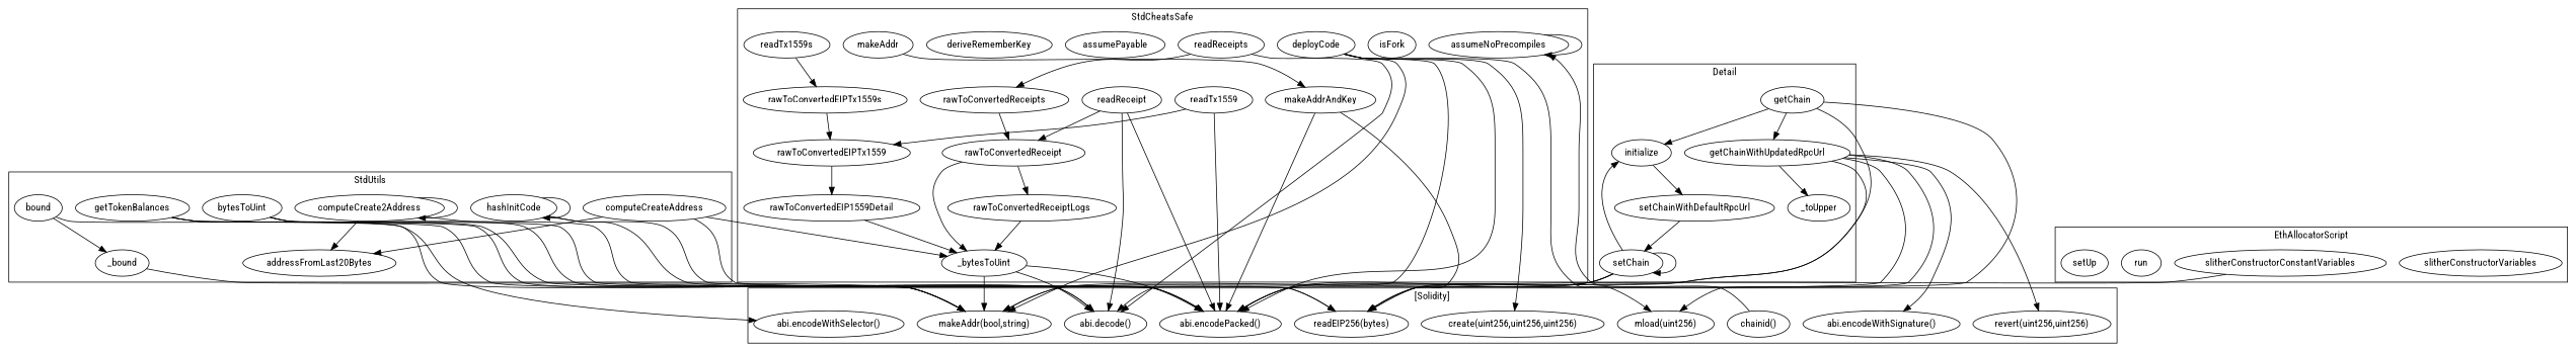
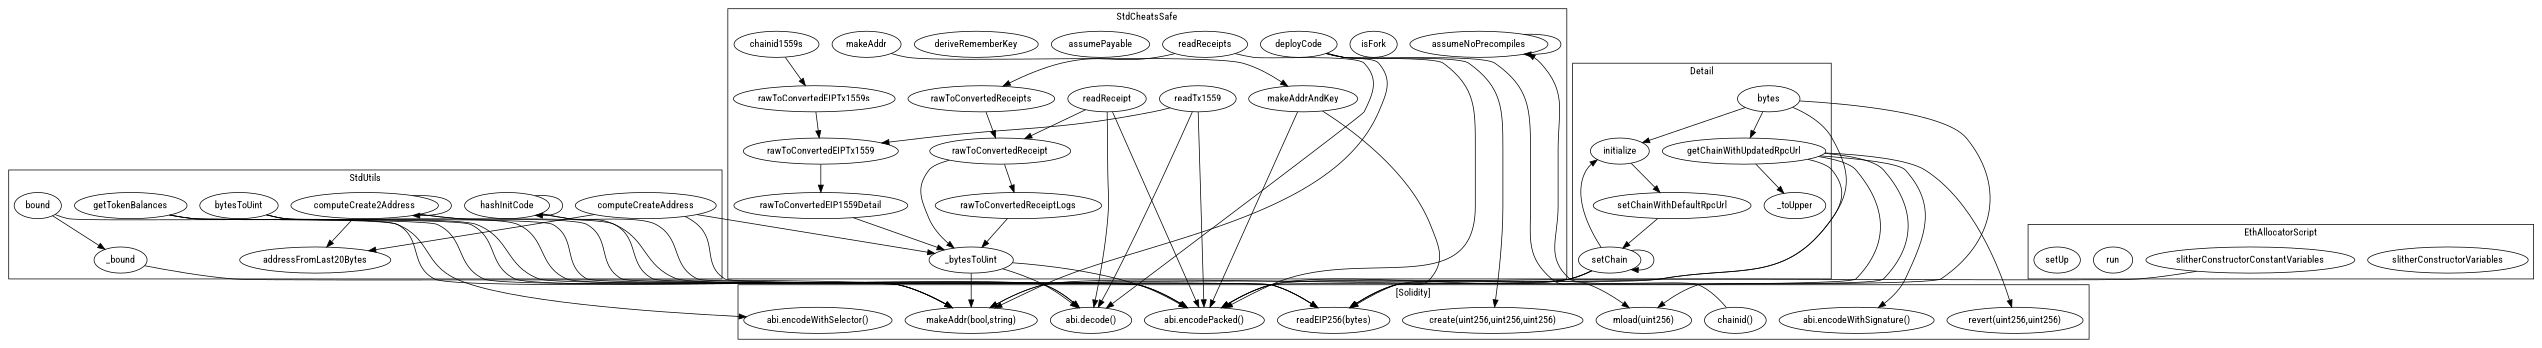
  strict digraph {
    fontname="Roboto Condensed"
    node [fontname="Roboto Condensed"]
    edge [fontname="Roboto Condensed"]
    n1 [label=bytesToUint]
    n2 [label=addressFromLast20Bytes]
    n3 [label=_bound]
    n4 [label=computeCreateAddress]
    n5 [label=bound]
    n6 [label=hashInitCode]
    n7 [label=getTokenBalances]
    n8 [label=computeCreate2Address]
    n9 [label=_toUpper]
    n10 [label=setChain]
    n11 [label=initialize]
    n12 [label=setChainWithDefaultRpcUrl]
    n13 [label=getChainWithUpdatedRpcUrl]
-   n14 [label=getChain]
+   n14 [label=bytes]
    n15 [label=assumeNoPrecompiles]
    n16 [label=_bytesToUint]
    n17 [label=isFork]
    n18 [label=rawToConvertedEIP1559Detail]
    n19 [label=rawToConvertedEIPTx1559s]
    n20 [label=rawToConvertedEIPTx1559]
    n21 [label=readReceipts]
    n22 [label=rawToConvertedReceipts]
    n23 [label=rawToConvertedReceipt]
    n24 [label=makeAddrAndKey]
    n25 [label=rawToConvertedReceiptLogs]
    n26 [label=deployCode]
    n27 [label=assumePayable]
    n28 [label=readReceipt]
    n29 [label=deriveRememberKey]
    n30 [label=makeAddr]
    n31 [label=readTx1559]
-   n32 [label=readTx1559s]
+   n32 [label=chainid1559s]
    n33 [label=slitherConstructorVariables]
    n34 [label=slitherConstructorConstantVariables]
    n35 [label=run]
    n36 [label=setUp]
    n37 [label="makeAddr(bool,string)"]
    "abi.encodePacked()"
    "abi.decode()"
    n40 [label="readEIP256(bytes)"]
    "abi.encodeWithSelector()"
    "abi.encodeWithSignature()"
    "mload(uint256)"
    "revert(uint256,uint256)"
    "chainid()"
    "create(uint256,uint256,uint256)"
    subgraph cluster_1 {
      label=StdUtils
      n1
      n2
      n3
      n4
      n5
      n6
      n7
      n8
    }
    subgraph cluster_2 {
      label=Detail
      n9
      n10
      n11
      n12
      n13
      n14
    }
    subgraph cluster_3 {
      label=StdCheatsSafe
      n15
      n16
      n17
      n18
      n19
      n20
      n21
      n22
      n23
      n24
      n25
      n26
      n27
      n28
      n29
      n30
      n31
      n32
    }
    subgraph cluster_4 {
      label=EthAllocatorScript
      n33
      n34
      n35
      n36
    }
    subgraph cluster_5 {
      label="[Solidity]"
      n37
      "abi.encodePacked()"
      "abi.decode()"
      n40
      "abi.encodeWithSelector()"
      "abi.encodeWithSignature()"
      "mload(uint256)"
      "revert(uint256,uint256)"
      "chainid()"
      "create(uint256,uint256,uint256)"
    }
    n1 -> n37
    n1 -> "abi.encodePacked()"
    n1 -> "abi.decode()"
    n3 -> n37
    n4 -> n2
    n4 -> n16
    n4 -> n40
    n5 -> n3
    n5 -> n37
    n6 -> n6
    n6 -> "abi.encodePacked()"
    n6 -> n40
    n7 -> n37
    n7 -> "abi.decode()"
    n7 -> "abi.encodeWithSelector()"
    n8 -> n2
    n8 -> n8
    n8 -> "abi.encodePacked()"
+   n8 -> n40
    n10 -> n10
    n10 -> n11
    n10 -> n37
    n10 -> "abi.encodePacked()"
    n10 -> n40
    n11 -> n12
    n12 -> n10
    n13 -> n9
    n13 -> "abi.encodePacked()"
    n13 -> n40
    n13 -> "abi.encodeWithSignature()"
    n13 -> "mload(uint256)"
    n13 -> "revert(uint256,uint256)"
    n14 -> n11
    n14 -> n13
    n14 -> n37
    n14 -> "abi.encodePacked()"
    n15 -> n15
    n16 -> n37
    n16 -> "abi.encodePacked()"
    n16 -> "abi.decode()"
    n18 -> n16
    n19 -> n20
    n20 -> n18
    n21 -> n22
    n21 -> "abi.decode()"
    n22 -> n23
    n23 -> n16
    n23 -> n25
    n24 -> "abi.encodePacked()"
    n24 -> n40
    n25 -> n16
    n26 -> n37
    n26 -> "abi.encodePacked()"
    n26 -> "mload(uint256)"
    n26 -> "create(uint256,uint256,uint256)"
    n28 -> n23
    n28 -> "abi.encodePacked()"
    n28 -> "abi.decode()"
    n30 -> n24
    n31 -> n20
    n31 -> "abi.encodePacked()"
-   n26 -> "abi.decode()"
+   n31 -> "abi.decode()"
    n32 -> n19
    n34 -> n40
    "chainid()" -> n15
  }
